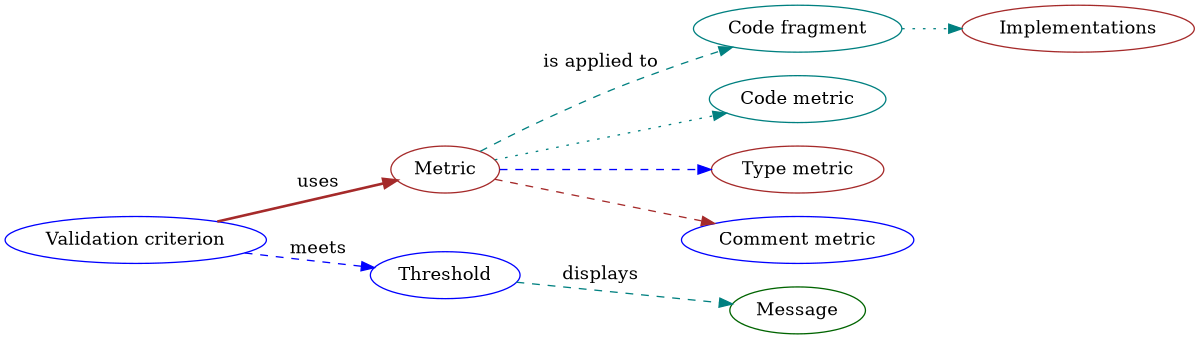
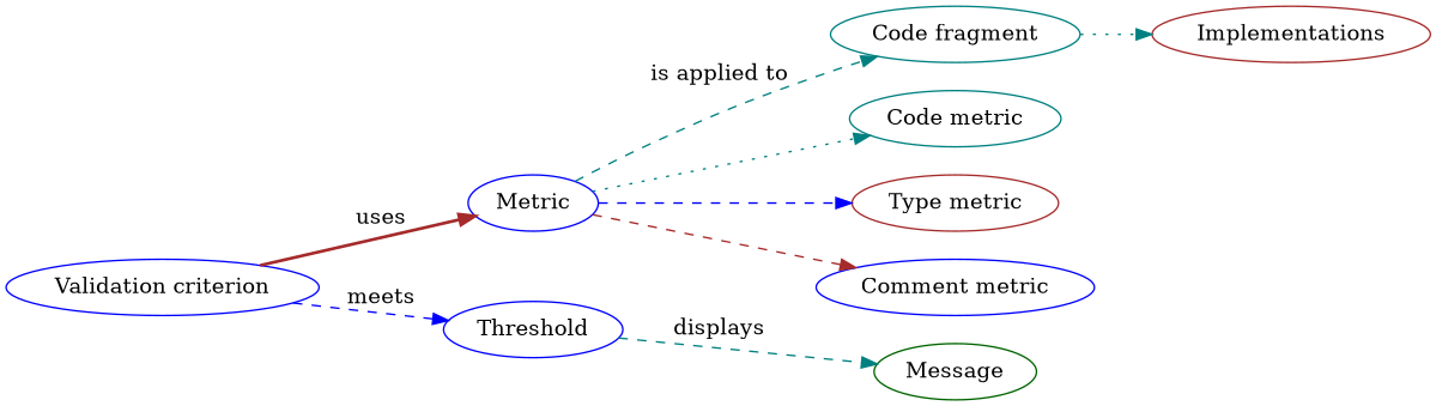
  digraph {
    rankdir=LR
    style=plaintext
    node [color=blue]
    edge [color=teal style=dashed]
    n1 [color=teal label="Code fragment"]
    n2 [color=brown label=Implementations]
-   Metric [color=brown]
+   Metric
    n4 [color=teal label="Code metric"]
    n5 [color=brown label="Type metric"]
    n6 [label="Comment metric"]
    n7 [label="Validation criterion"]
    Threshold
    Message [color=darkgreen]
    n1 -> n2 [style=dotted]
    Metric -> n1 [label="is applied to"]
    Metric -> n4 [style=dotted]
    Metric -> n5 [color=blue]
    Metric -> n6 [color=brown]
    n7 -> Metric [color=brown label=uses style=bold]
    n7 -> Threshold [color=blue label=meets]
    Threshold -> Message [label=displays]
  }
